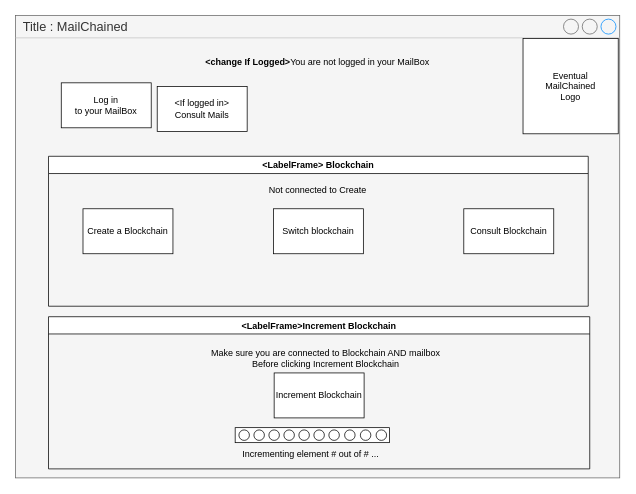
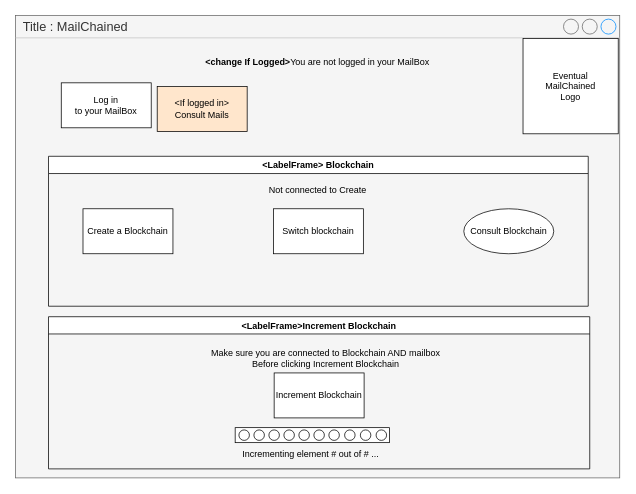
  <mxCell id="0" />
  <mxCell id="1" parent="0" />
  <mxCell id="2" value="Title : MailChained" style="strokeWidth=1;shadow=0;dashed=0;align=center;html=1;shape=mxgraph.mockup.containers.window;align=left;verticalAlign=top;spacingLeft=8;strokeColor2=#008cff;strokeColor3=#c4c4c4;fontColor=#333333;mainText=;fontSize=17;labelBackgroundColor=none;fillColor=#f5f5f5;strokeColor=#666666;" parent="1" vertex="1"><mxGeometry x="20" y="20" width="806" height="617" as="geometry" /></mxCell>
  <mxCell id="3" value="Log in&lt;br&gt;to your MailBox" style="rounded=0;whiteSpace=wrap;html=1;" parent="1" vertex="1"><mxGeometry x="81" y="110" width="120" height="60" as="geometry" /></mxCell>
  <mxCell id="4" value="&lt;b&gt;&amp;lt;change If Logged&amp;gt;&lt;/b&gt;You are not logged in your MailBox" style="text;html=1;strokeColor=none;fillColor=none;align=center;verticalAlign=middle;whiteSpace=wrap;rounded=0;" parent="1" vertex="1"><mxGeometry x="244" y="73" width="358" height="20" as="geometry" /></mxCell>
- <mxCell id="5" value="&amp;lt;If logged in&amp;gt;&lt;br&gt;Consult Mails" style="rounded=0;whiteSpace=wrap;html=1;" parent="1" vertex="1"><mxGeometry x="209" y="115" width="120" height="60" as="geometry" /></mxCell>
+ <mxCell id="5" value="&amp;lt;If logged in&amp;gt;&lt;br&gt;Consult Mails" style="rounded=0;whiteSpace=wrap;html=1;fillColor=#ffe6cc;" parent="1" vertex="1"><mxGeometry x="209" y="115" width="120" height="60" as="geometry" /></mxCell>
  <mxCell id="6" value="&lt;LabelFrame&gt; Blockchain" style="swimlane;" parent="1" vertex="1"><mxGeometry x="64" y="208" width="720" height="200" as="geometry" /></mxCell>
  <mxCell id="7" value="Not connected to Create" style="text;html=1;strokeColor=none;fillColor=none;align=center;verticalAlign=middle;whiteSpace=wrap;rounded=0;" parent="6" vertex="1"><mxGeometry x="197.5" y="36" width="323" height="20" as="geometry" /></mxCell>
  <mxCell id="8" value="Create a Blockchain" style="rounded=0;whiteSpace=wrap;html=1;" parent="6" vertex="1"><mxGeometry x="46" y="70" width="120" height="60" as="geometry" /></mxCell>
  <mxCell id="9" value="Switch blockchain" style="rounded=0;whiteSpace=wrap;html=1;" parent="6" vertex="1"><mxGeometry x="300" y="70" width="120" height="60" as="geometry" /></mxCell>
- <mxCell id="10" value="Consult Blockchain" style="rounded=0;whiteSpace=wrap;html=1;" parent="6" vertex="1"><mxGeometry x="554" y="70" width="120" height="60" as="geometry" /></mxCell>
+ <mxCell id="10" value="Consult Blockchain" style="ellipse;whiteSpace=wrap;html=1;" parent="6" vertex="1"><mxGeometry x="554" y="70" width="120" height="60" as="geometry" /></mxCell>
  <mxCell id="11" value="Increment Blockchain" style="rounded=0;whiteSpace=wrap;html=1;" parent="1" vertex="1"><mxGeometry x="365" y="497" width="120" height="60" as="geometry" /></mxCell>
  <mxCell id="12" value="&lt;LabelFrame&gt;Increment Blockchain" style="swimlane;" parent="1" vertex="1"><mxGeometry x="64" y="422" width="722" height="203" as="geometry" /></mxCell>
  <mxCell id="13" value="Make sure you are connected to Blockchain AND mailbox&lt;br&gt;Before clicking Increment Blockchain" style="text;html=1;strokeColor=none;fillColor=none;align=center;verticalAlign=middle;whiteSpace=wrap;rounded=0;" parent="12" vertex="1"><mxGeometry x="180" y="38" width="380" height="35" as="geometry" /></mxCell>
  <mxCell id="14" value="" style="rounded=0;whiteSpace=wrap;html=1;" vertex="1" parent="12"><mxGeometry x="249" y="148" width="206" height="20" as="geometry" /></mxCell>
  <mxCell id="15" value="" style="ellipse;whiteSpace=wrap;html=1;aspect=fixed;" vertex="1" parent="12"><mxGeometry x="334" y="151" width="14" height="14" as="geometry" /></mxCell>
  <mxCell id="16" value="" style="ellipse;whiteSpace=wrap;html=1;aspect=fixed;" vertex="1" parent="12"><mxGeometry x="314" y="151" width="14" height="14" as="geometry" /></mxCell>
  <mxCell id="17" value="" style="ellipse;whiteSpace=wrap;html=1;aspect=fixed;" vertex="1" parent="12"><mxGeometry x="274" y="151" width="14" height="14" as="geometry" /></mxCell>
  <mxCell id="18" value="" style="ellipse;whiteSpace=wrap;html=1;aspect=fixed;" vertex="1" parent="12"><mxGeometry x="294" y="151" width="14" height="14" as="geometry" /></mxCell>
  <mxCell id="19" value="" style="ellipse;whiteSpace=wrap;html=1;aspect=fixed;" vertex="1" parent="12"><mxGeometry x="354" y="151" width="14" height="14" as="geometry" /></mxCell>
  <mxCell id="20" value="" style="ellipse;whiteSpace=wrap;html=1;aspect=fixed;" vertex="1" parent="12"><mxGeometry x="374" y="151" width="14" height="14" as="geometry" /></mxCell>
  <mxCell id="21" value="" style="ellipse;whiteSpace=wrap;html=1;aspect=fixed;" vertex="1" parent="12"><mxGeometry x="395" y="151" width="14" height="14" as="geometry" /></mxCell>
  <mxCell id="22" value="" style="ellipse;whiteSpace=wrap;html=1;aspect=fixed;" vertex="1" parent="12"><mxGeometry x="416" y="151" width="14" height="14" as="geometry" /></mxCell>
  <mxCell id="23" value="" style="ellipse;whiteSpace=wrap;html=1;aspect=fixed;" vertex="1" parent="12"><mxGeometry x="437" y="151" width="14" height="14" as="geometry" /></mxCell>
  <mxCell id="24" value="" style="ellipse;whiteSpace=wrap;html=1;aspect=fixed;" vertex="1" parent="12"><mxGeometry x="254" y="151" width="14" height="14" as="geometry" /></mxCell>
  <mxCell id="25" value="Incrementing element # out of # ..." style="text;html=1;strokeColor=none;fillColor=none;align=center;verticalAlign=middle;whiteSpace=wrap;rounded=0;" vertex="1" parent="12"><mxGeometry x="186" y="174" width="328" height="20" as="geometry" /></mxCell>
  <mxCell id="26" value="Eventual&lt;br&gt;MailChained&lt;br&gt;Logo" style="whiteSpace=wrap;html=1;aspect=fixed;" vertex="1" parent="1"><mxGeometry x="697" y="51" width="127" height="127" as="geometry" /></mxCell>
